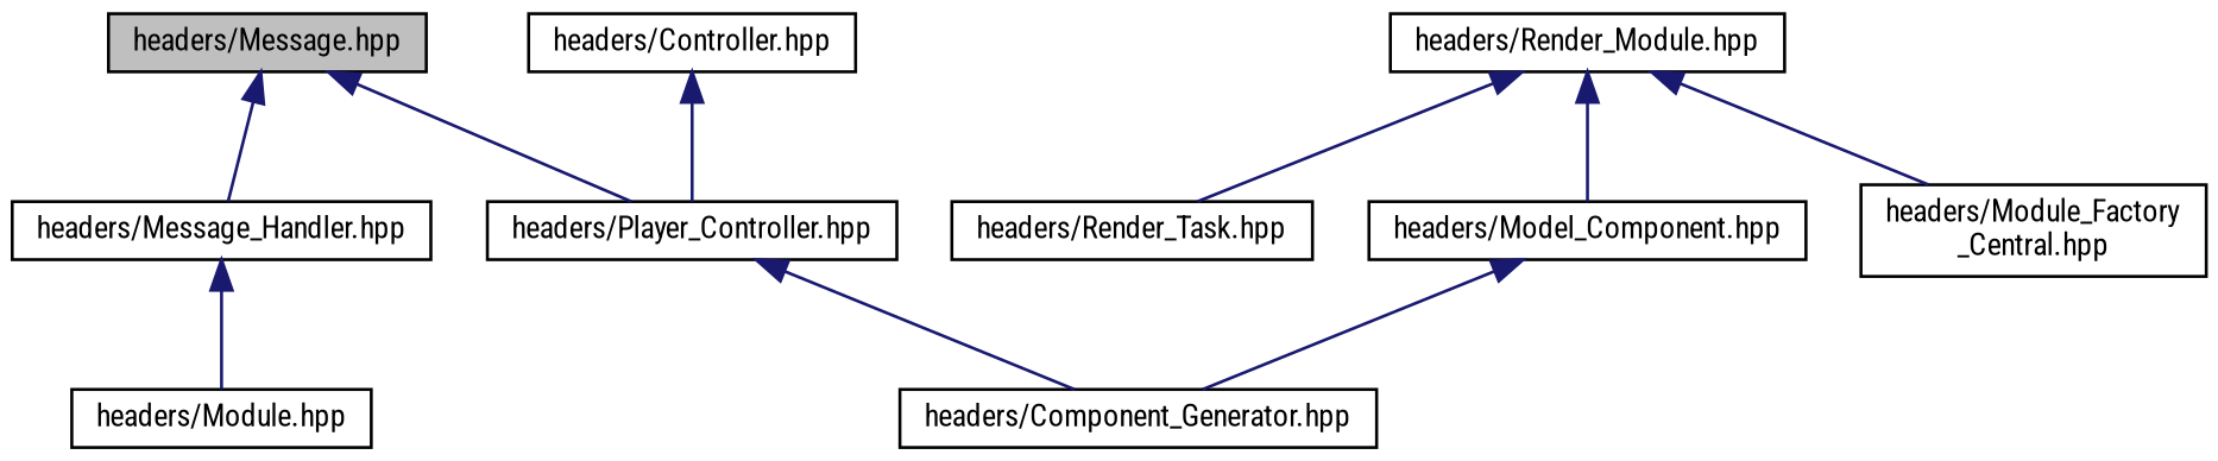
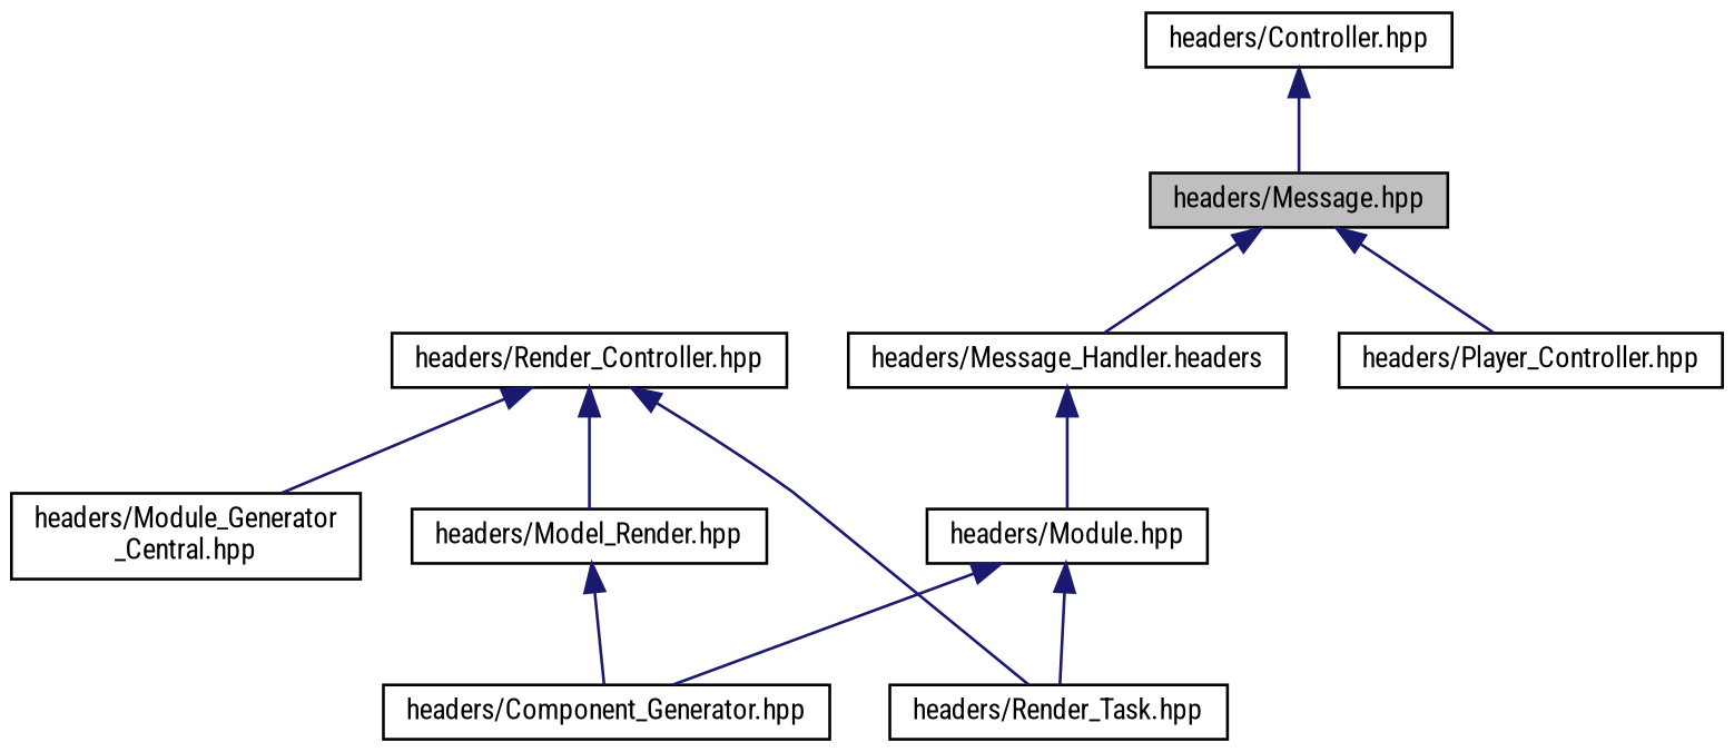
  digraph {
    fontname="Roboto Condensed"
    node [color=black fillcolor=white fontname="Roboto Condensed" fontsize=10 shape=record style=filled]
    edge [color=midnightblue dir=back fontname="Roboto Condensed" fontsize=10 labelfontname=Helvetica labelfontsize=10 style=solid]
    n1 [fillcolor=grey75 fontcolor=black height=0.2 label="headers/Message.hpp" width=0.4]
-   n2 [height=0.2 label="headers/Message_Handler.hpp" width=0.4]
+   n2 [height=0.2 label="headers/Message_Handler.headers" width=0.4]
    n3 [height=0.2 label="headers/Player_Controller.hpp" width=0.4]
    n4 [height=0.2 label="headers/Module.hpp" width=0.4]
    n5 [height=0.2 label="headers/Component_Generator.hpp" width=0.4]
    n6 [height=0.2 label="headers/Render_Task.hpp" width=0.4]
    n7 [height=0.2 label="headers/Controller.hpp" width=0.4]
-   n8 [height=0.2 label="headers/Render_Module.hpp" width=0.4]
-   n9 [height=0.2 label="headers/Model_Component.hpp" width=0.4]
-   n10 [height=0.2 label="headers/Module_Factory\l_Central.hpp" width=0.4]
+   n8 [height=0.2 label="headers/Render_Controller.hpp" width=0.4]
+   n9 [height=0.2 label="headers/Model_Render.hpp" width=0.4]
+   n10 [height=0.2 label="headers/Module_Generator\l_Central.hpp" width=0.4]
    n1 -> n2
    n1 -> n3
    n2 -> n4
-   n3 -> n5
-   n7 -> n3
+   n4 -> n5
+   n4 -> n6
+   n7 -> n1
    n8 -> n6
    n8 -> n9
    n8 -> n10
    n9 -> n5
  }
